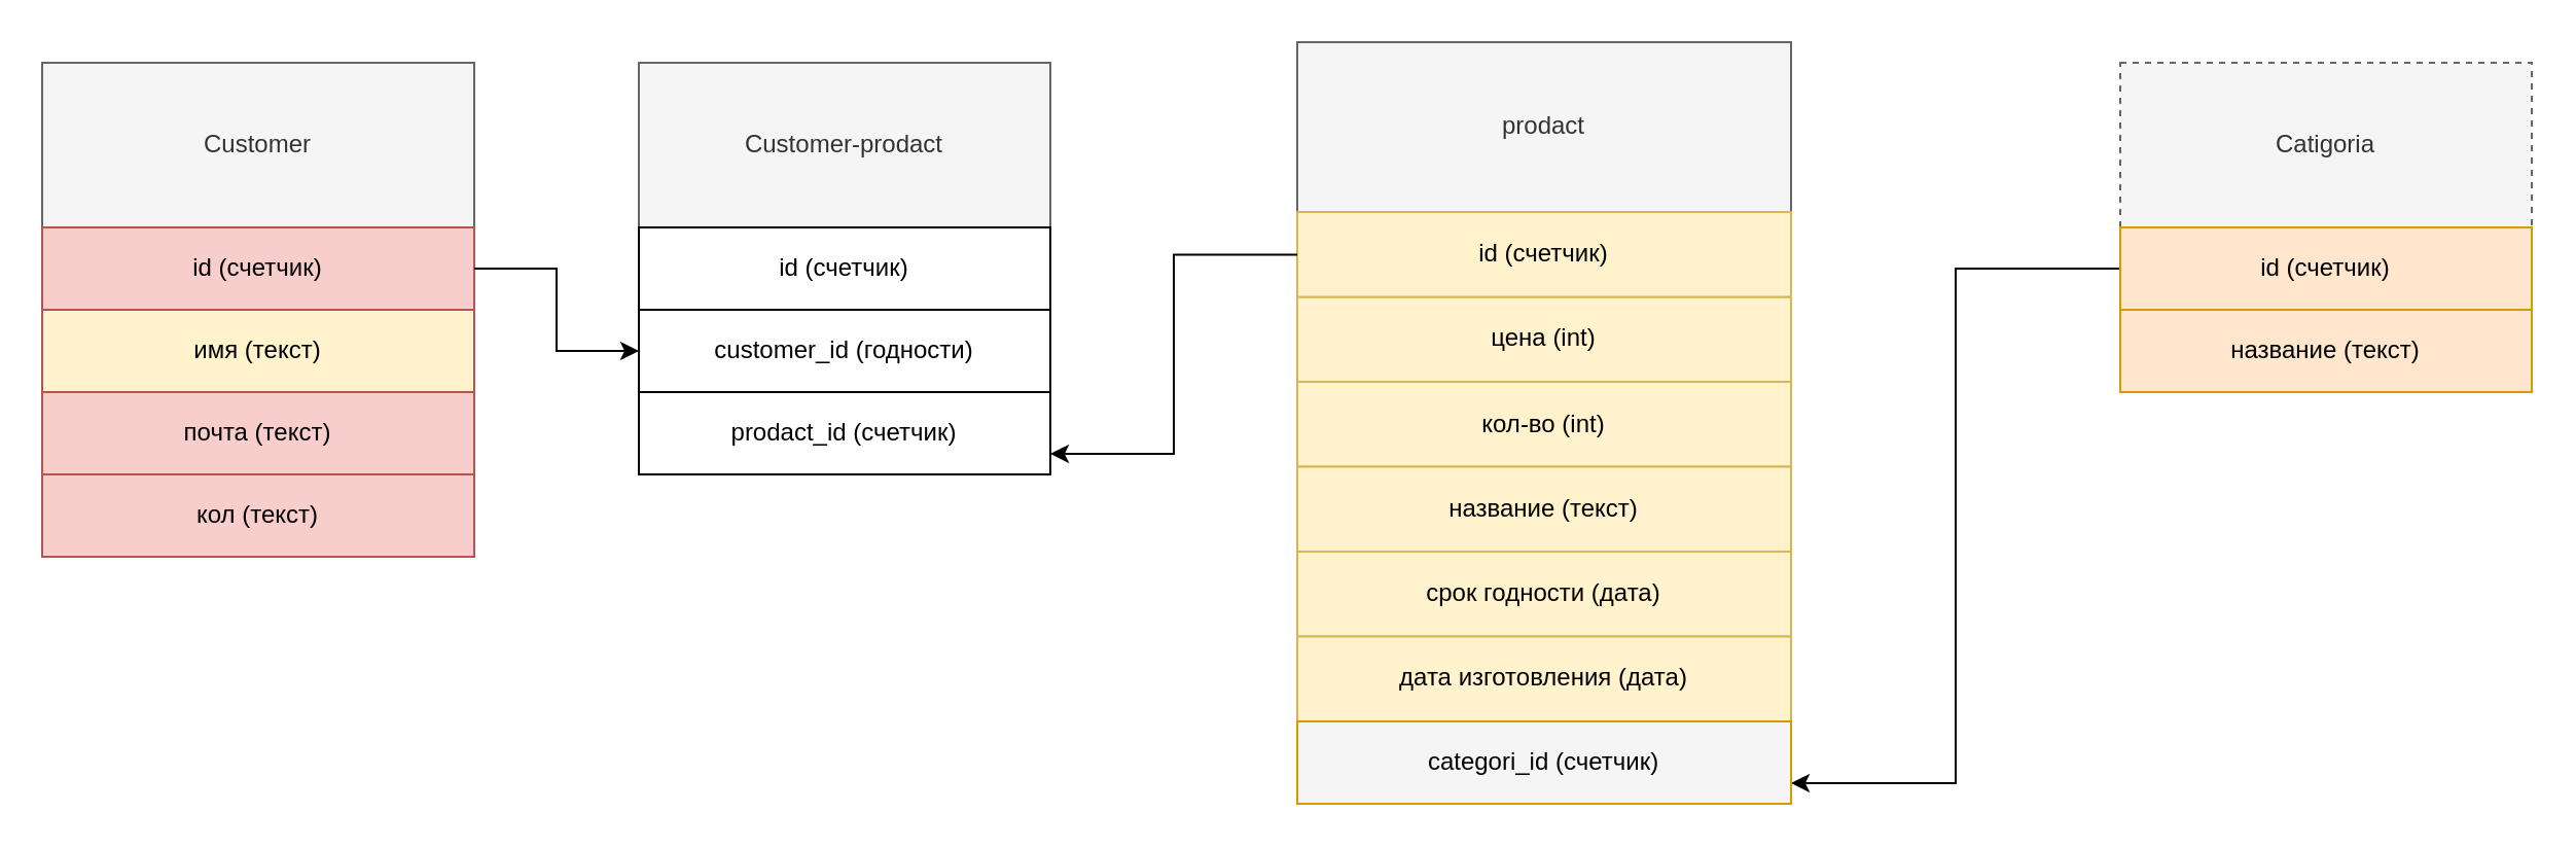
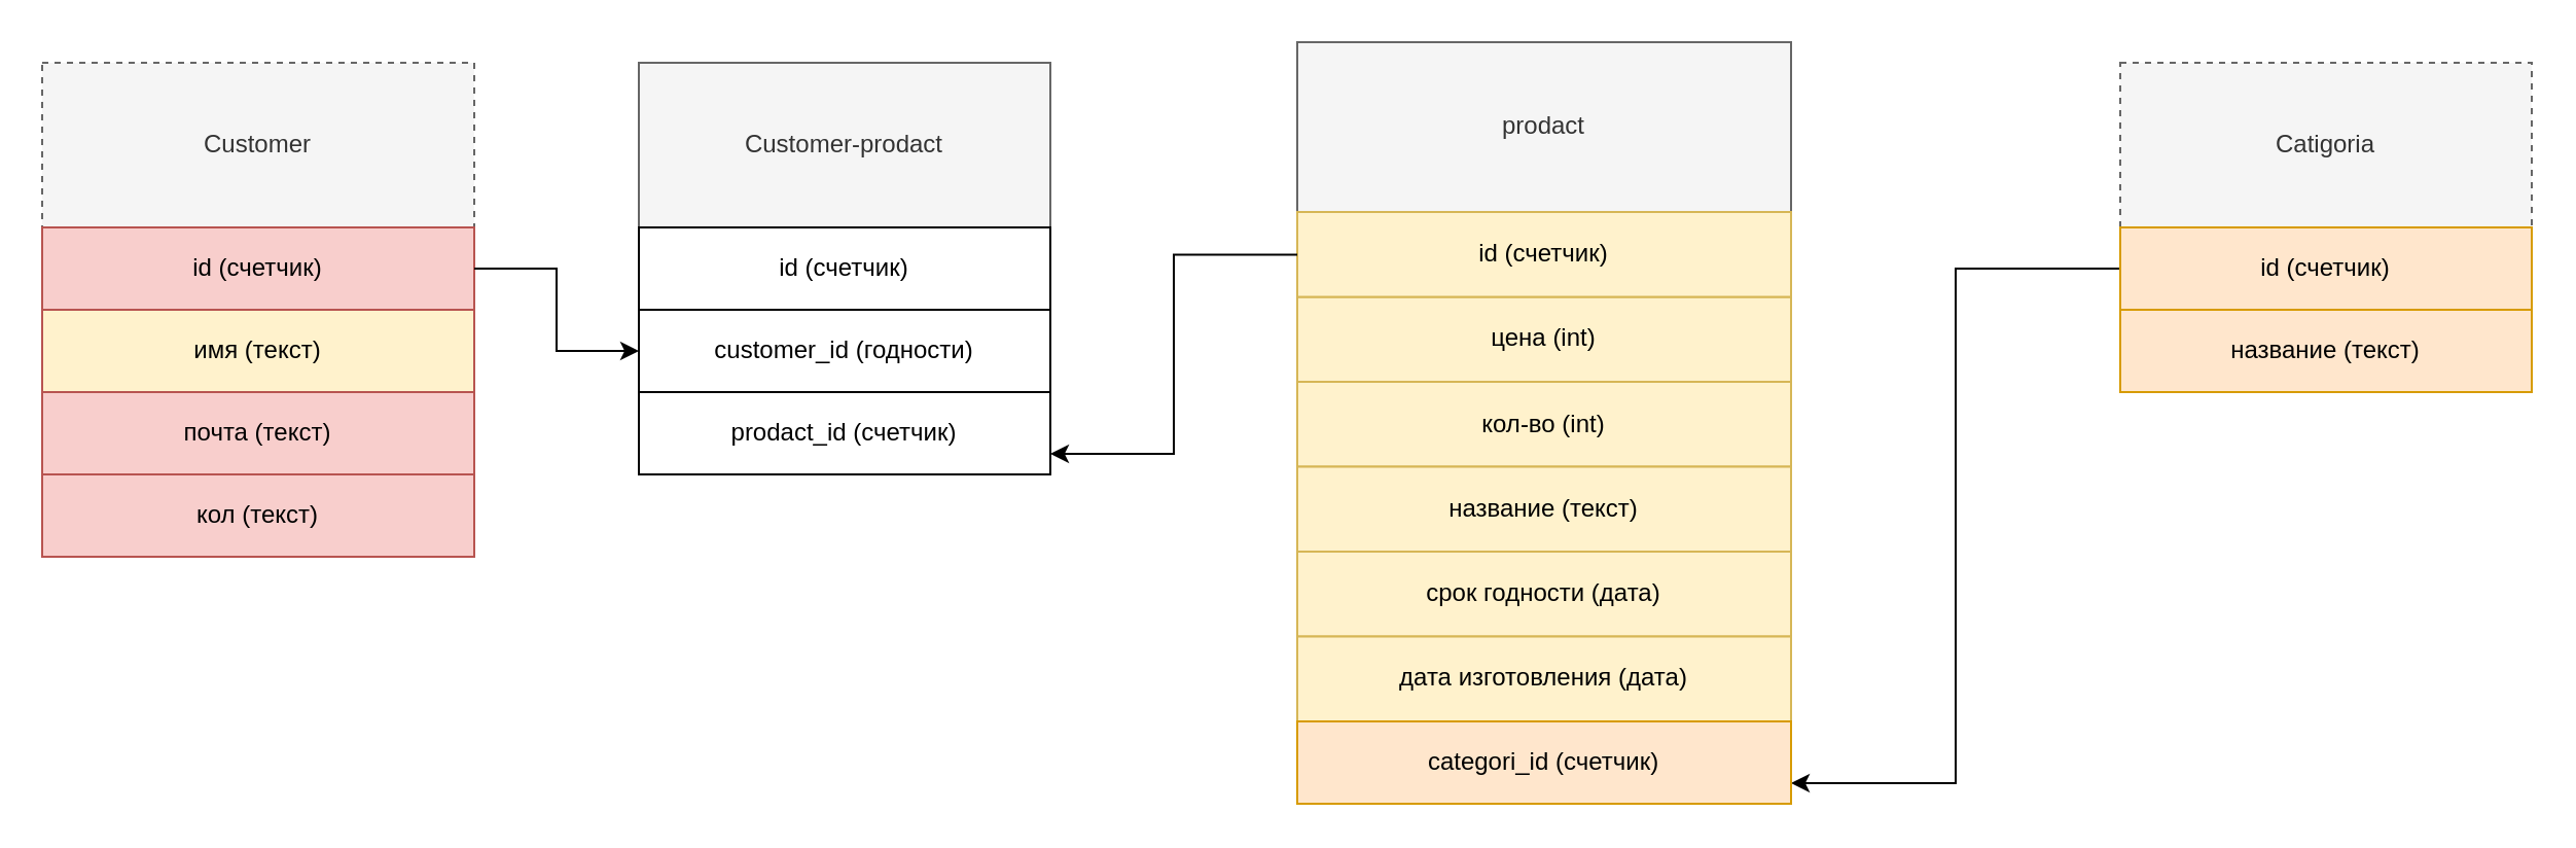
  <mxCell id="0" />
  <mxCell id="1" parent="0" />
  <mxCell id="2" style="edgeStyle=orthogonalEdgeStyle;rounded=0;orthogonalLoop=1;jettySize=auto;html=1;" parent="1" edge="1"><mxGeometry relative="1" as="geometry"><mxPoint x="800" y="70" as="targetPoint" /><mxPoint x="790" y="70" as="sourcePoint" /></mxGeometry></mxCell>
  <mxCell id="3" style="edgeStyle=orthogonalEdgeStyle;rounded=0;orthogonalLoop=1;jettySize=auto;html=1;" parent="1" edge="1"><mxGeometry relative="1" as="geometry"><mxPoint x="790" y="70" as="targetPoint" /><mxPoint x="790" y="70" as="sourcePoint" /></mxGeometry></mxCell>
  <mxCell id="4" value="" style="group;fillColor=#f5f5f5;strokeColor=#666666;fontColor=#333333;" parent="1" vertex="1" connectable="0"><mxGeometry x="630" y="20" width="240" height="330" as="geometry" /></mxCell>
  <mxCell id="5" value="prodact" style="rounded=0;whiteSpace=wrap;html=1;fillColor=#f5f5f5;fontColor=#333333;strokeColor=#666666;" parent="4" vertex="1"><mxGeometry width="240" height="82.5" as="geometry" /></mxCell>
  <mxCell id="6" value="цена (int)" style="rounded=0;whiteSpace=wrap;html=1;fillColor=#fff2cc;strokeColor=#d6b656;" parent="4" vertex="1"><mxGeometry y="123.75" width="240" height="41.25" as="geometry" /></mxCell>
  <mxCell id="7" value="кол-во (int)" style="rounded=0;whiteSpace=wrap;html=1;fillColor=#fff2cc;strokeColor=#d6b656;" parent="4" vertex="1"><mxGeometry y="165" width="240" height="41.25" as="geometry" /></mxCell>
  <mxCell id="8" value="название (текст)" style="rounded=0;whiteSpace=wrap;html=1;fillColor=#fff2cc;strokeColor=#d6b656;" parent="4" vertex="1"><mxGeometry y="206.25" width="240" height="41.25" as="geometry" /></mxCell>
  <mxCell id="9" value="срок годности (дата)" style="rounded=0;whiteSpace=wrap;html=1;fillColor=#fff2cc;strokeColor=#d6b656;" parent="4" vertex="1"><mxGeometry y="247.5" width="240" height="41.25" as="geometry" /></mxCell>
  <mxCell id="10" value="дата изготовления (дата)" style="rounded=0;whiteSpace=wrap;html=1;fillColor=#fff2cc;strokeColor=#d6b656;" parent="4" vertex="1"><mxGeometry y="288.75" width="240" height="41.25" as="geometry" /></mxCell>
  <mxCell id="11" value="id (счетчик)" style="rounded=0;whiteSpace=wrap;html=1;fillColor=#fff2cc;strokeColor=#d6b656;" parent="4" vertex="1"><mxGeometry y="82.5" width="240" height="41.25" as="geometry" /></mxCell>
  <mxCell id="12" value="Catigoria" style="rounded=0;whiteSpace=wrap;html=1;fillColor=#f5f5f5;fontColor=#333333;strokeColor=#666666;dashed=1;" parent="1" vertex="1"><mxGeometry x="1030" y="30" width="200" height="80" as="geometry" /></mxCell>
  <mxCell id="13" value="название (текст)" style="rounded=0;whiteSpace=wrap;html=1;fillColor=#ffe6cc;strokeColor=#d79b00;" parent="1" vertex="1"><mxGeometry x="1030" y="150" width="200" height="40" as="geometry" /></mxCell>
  <mxCell id="14" style="edgeStyle=orthogonalEdgeStyle;rounded=0;orthogonalLoop=1;jettySize=auto;html=1;entryX=1;entryY=0.75;entryDx=0;entryDy=0;" parent="1" source="15" target="16" edge="1"><mxGeometry relative="1" as="geometry" /></mxCell>
  <mxCell id="15" value="id (счетчик)" style="rounded=0;whiteSpace=wrap;html=1;fillColor=#ffe6cc;strokeColor=#d79b00;" parent="1" vertex="1"><mxGeometry x="1030" y="110" width="200" height="40" as="geometry" /></mxCell>
- <mxCell id="16" value="categori_id (счетчик)" style="rounded=0;whiteSpace=wrap;html=1;fillColor=#f5f5f5;strokeColor=#d79b00;" parent="1" vertex="1"><mxGeometry x="630" y="350" width="240" height="40" as="geometry" /></mxCell>
+ <mxCell id="16" value="categori_id (счетчик)" style="rounded=0;whiteSpace=wrap;html=1;fillColor=#ffe6cc;strokeColor=#d79b00;" parent="1" vertex="1"><mxGeometry x="630" y="350" width="240" height="40" as="geometry" /></mxCell>
  <mxCell id="17" value="" style="group" parent="1" vertex="1" connectable="0"><mxGeometry x="20" y="30" width="210" height="240" as="geometry" /></mxCell>
- <mxCell id="18" value="Customer" style="rounded=0;whiteSpace=wrap;html=1;fillColor=#f5f5f5;strokeColor=#666666;fontColor=#333333;" parent="17" vertex="1"><mxGeometry width="210" height="80" as="geometry" /></mxCell>
+ <mxCell id="18" value="Customer" style="rounded=0;whiteSpace=wrap;html=1;fillColor=#f5f5f5;strokeColor=#666666;fontColor=#333333;dashed=1;" parent="17" vertex="1"><mxGeometry width="210" height="80" as="geometry" /></mxCell>
  <mxCell id="19" value="id (счетчик)" style="rounded=0;whiteSpace=wrap;html=1;fillColor=#f8cecc;strokeColor=#b85450;" parent="17" vertex="1"><mxGeometry y="80" width="210" height="40" as="geometry" /></mxCell>
  <mxCell id="20" value="имя (текст)" style="rounded=0;whiteSpace=wrap;html=1;fillColor=#fff2cc;strokeColor=#b85450;" parent="17" vertex="1"><mxGeometry y="120" width="210" height="40" as="geometry" /></mxCell>
  <mxCell id="21" value="почта (текст)" style="rounded=0;whiteSpace=wrap;html=1;fillColor=#f8cecc;strokeColor=#b85450;" parent="17" vertex="1"><mxGeometry y="160" width="210" height="40" as="geometry" /></mxCell>
  <mxCell id="22" value="кол (текст)" style="rounded=0;whiteSpace=wrap;html=1;fillColor=#f8cecc;strokeColor=#b85450;" parent="17" vertex="1"><mxGeometry y="200" width="210" height="40" as="geometry" /></mxCell>
  <mxCell id="23" value="Customer-prodact" style="rounded=0;whiteSpace=wrap;html=1;fillColor=#f5f5f5;fontColor=#333333;strokeColor=#666666;" parent="1" vertex="1"><mxGeometry x="310" y="30" width="200" height="80" as="geometry" /></mxCell>
  <mxCell id="24" value="id (счетчик)" style="rounded=0;whiteSpace=wrap;html=1;" parent="1" vertex="1"><mxGeometry x="310" y="110" width="200" height="40" as="geometry" /></mxCell>
  <mxCell id="25" value="prodact_id (счетчик)" style="rounded=0;whiteSpace=wrap;html=1;" parent="1" vertex="1"><mxGeometry x="310" y="190" width="200" height="40" as="geometry" /></mxCell>
  <mxCell id="26" value="сustomer_id (годности)" style="rounded=0;whiteSpace=wrap;html=1;" parent="1" vertex="1"><mxGeometry x="310" y="150" width="200" height="40" as="geometry" /></mxCell>
  <mxCell id="27" style="edgeStyle=orthogonalEdgeStyle;rounded=0;orthogonalLoop=1;jettySize=auto;html=1;" parent="1" source="19" target="26" edge="1"><mxGeometry relative="1" as="geometry" /></mxCell>
  <mxCell id="28" value="" style="edgeStyle=orthogonalEdgeStyle;rounded=0;orthogonalLoop=1;jettySize=auto;html=1;entryX=1;entryY=0.75;entryDx=0;entryDy=0;" parent="1" source="11" target="25" edge="1"><mxGeometry relative="1" as="geometry"><mxPoint y="180" as="targetPoint" x="590" /></mxGeometry></mxCell>
